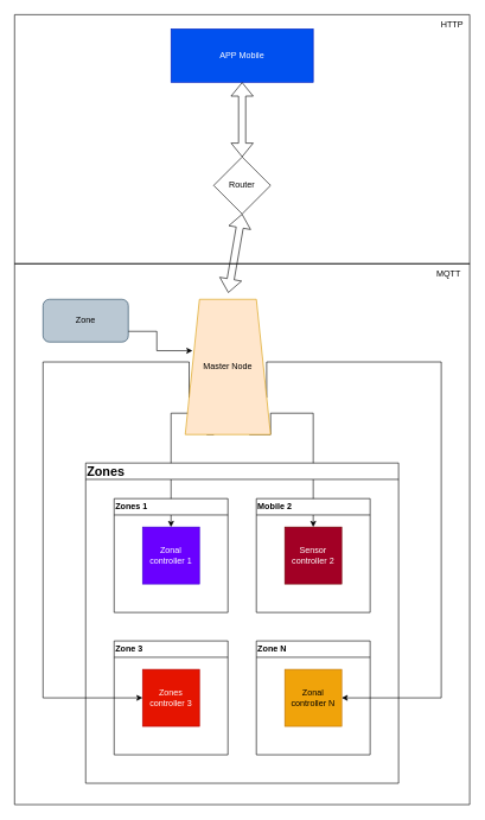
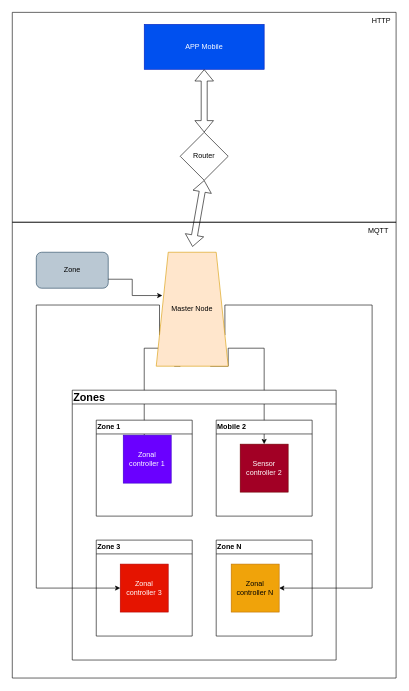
  <mxCell id="0" />
  <mxCell id="1" parent="0" />
  <mxCell id="2" value="APP Mobile" style="whiteSpace=wrap;html=1;fillColor=#0050ef;fontColor=#ffffff;strokeColor=#001DBC;" parent="1" vertex="1"><mxGeometry x="240" y="40" width="200" height="75" as="geometry" /></mxCell>
  <mxCell id="3" value="Router" style="rhombus;whiteSpace=wrap;html=1;" parent="1" vertex="1"><mxGeometry x="300" y="220" width="80" height="80" as="geometry" /></mxCell>
  <mxCell id="4" value="" style="shape=flexArrow;endArrow=classic;startArrow=classic;html=1;rounded=0;exitX=0.5;exitY=0;exitDx=0;exitDy=0;entryX=0.5;entryY=1;entryDx=0;entryDy=0;" parent="1" source="3" target="2" edge="1"><mxGeometry width="100" height="100" relative="1" as="geometry"><mxPoint x="424.75" y="390" as="sourcePoint" /><mxPoint x="524.75" y="290" as="targetPoint" /></mxGeometry></mxCell>
  <mxCell id="5" style="edgeStyle=orthogonalEdgeStyle;rounded=0;orthogonalLoop=1;jettySize=auto;html=1;exitX=0.25;exitY=1;exitDx=0;exitDy=0;" parent="1" source="9" target="22" edge="1"><mxGeometry relative="1" as="geometry"><Array as="points"><mxPoint x="300" y="580" /><mxPoint x="240" y="580" /></Array></mxGeometry></mxCell>
  <mxCell id="6" style="edgeStyle=orthogonalEdgeStyle;rounded=0;orthogonalLoop=1;jettySize=auto;html=1;exitX=0.75;exitY=1;exitDx=0;exitDy=0;" parent="1" source="9" target="14" edge="1"><mxGeometry relative="1" as="geometry"><Array as="points"><mxPoint x="380" y="580" /><mxPoint x="440" y="580" /></Array></mxGeometry></mxCell>
  <mxCell id="7" style="edgeStyle=orthogonalEdgeStyle;rounded=0;orthogonalLoop=1;jettySize=auto;html=1;exitX=0;exitY=0.75;exitDx=0;exitDy=0;entryX=0;entryY=0.5;entryDx=0;entryDy=0;" parent="1" source="9" target="18" edge="1"><mxGeometry relative="1" as="geometry"><mxPoint x="20" y="982.5" as="targetPoint" /><Array as="points"><mxPoint x="60" y="508" /><mxPoint x="60" y="980" /></Array></mxGeometry></mxCell>
  <mxCell id="8" style="edgeStyle=orthogonalEdgeStyle;rounded=0;orthogonalLoop=1;jettySize=auto;html=1;exitX=1;exitY=0.75;exitDx=0;exitDy=0;entryX=1;entryY=0.5;entryDx=0;entryDy=0;" parent="1" source="9" target="16" edge="1"><mxGeometry relative="1" as="geometry"><Array as="points"><mxPoint x="620" y="508" /><mxPoint x="620" y="980" /></Array></mxGeometry></mxCell>
  <mxCell id="9" value="&lt;div&gt;Master Node&lt;/div&gt;" style="shape=trapezoid;perimeter=trapezoidPerimeter;whiteSpace=wrap;html=1;fixedSize=1;fillColor=#ffe6cc;strokeColor=#d79b00;" parent="1" vertex="1"><mxGeometry x="260" y="420" width="120" height="190" as="geometry" /></mxCell>
  <mxCell id="10" value="" style="shape=flexArrow;endArrow=classic;startArrow=classic;html=1;rounded=0;exitX=0.504;exitY=-0.048;exitDx=0;exitDy=0;exitPerimeter=0;entryX=0.5;entryY=1;entryDx=0;entryDy=0;" parent="1" source="9" target="3" edge="1"><mxGeometry width="100" height="100" relative="1" as="geometry"><mxPoint x="344.75" y="400" as="sourcePoint" /><mxPoint x="454.75" y="240" as="targetPoint" /></mxGeometry></mxCell>
  <mxCell id="11" value="&lt;h2&gt;Zones&lt;/h2&gt;" style="swimlane;whiteSpace=wrap;html=1;align=left;" parent="1" vertex="1"><mxGeometry x="120" y="650" width="440" height="450" as="geometry"><mxRectangle x="310" y="440" width="90" height="60" as="alternateBounds" /></mxGeometry></mxCell>
- <mxCell id="12" value="Zones 1" style="swimlane;whiteSpace=wrap;html=1;align=left;" parent="11" vertex="1"><mxGeometry x="40" y="50" width="160" height="160" as="geometry"><mxRectangle x="310" y="440" width="90" height="60" as="alternateBounds" /></mxGeometry></mxCell>
+ <mxCell id="12" value="Zone 1" style="swimlane;whiteSpace=wrap;html=1;align=left;" parent="11" vertex="1"><mxGeometry x="40" y="50" width="160" height="160" as="geometry"><mxRectangle x="310" y="440" width="90" height="60" as="alternateBounds" /></mxGeometry></mxCell>
  <mxCell id="13" value="Mobile 2" style="swimlane;whiteSpace=wrap;html=1;align=left;" parent="11" vertex="1"><mxGeometry x="240" y="50" width="160" height="160" as="geometry"><mxRectangle x="310" y="440" width="90" height="60" as="alternateBounds" /></mxGeometry></mxCell>
  <mxCell id="14" value="Sensor controller 2" style="whiteSpace=wrap;html=1;aspect=fixed;fillColor=#a20025;fontColor=#ffffff;strokeColor=#6F0000;" parent="13" vertex="1"><mxGeometry x="40" y="40" width="80" height="80" as="geometry" /></mxCell>
  <mxCell id="15" value="Zone N" style="swimlane;whiteSpace=wrap;html=1;align=left;" parent="11" vertex="1"><mxGeometry x="240" y="250" width="160" height="160" as="geometry"><mxRectangle x="310" y="440" width="90" height="60" as="alternateBounds" /></mxGeometry></mxCell>
- <mxCell id="16" value="Zonal controller N" style="whiteSpace=wrap;html=1;aspect=fixed;fillColor=#f0a30a;fontColor=#000000;strokeColor=#BD7000;" parent="15" vertex="1"><mxGeometry x="40" y="40" width="80" height="80" as="geometry" /></mxCell>
+ <mxCell id="16" value="Zonal controller N" style="whiteSpace=wrap;html=1;aspect=fixed;fillColor=#f0a30a;fontColor=#000000;strokeColor=#BD7000;" parent="15" vertex="1"><mxGeometry x="25" y="40" width="80" height="80" as="geometry" /></mxCell>
  <mxCell id="17" value="Zone 3" style="swimlane;whiteSpace=wrap;html=1;align=left;" parent="11" vertex="1"><mxGeometry x="40" y="250" width="160" height="160" as="geometry"><mxRectangle x="310" y="440" width="90" height="60" as="alternateBounds" /></mxGeometry></mxCell>
- <mxCell id="18" value="Zones controller 3" style="whiteSpace=wrap;html=1;aspect=fixed;fillColor=#e51400;fontColor=#ffffff;strokeColor=#B20000;" parent="17" vertex="1"><mxGeometry x="40" y="40" width="80" height="80" as="geometry" /></mxCell>
+ <mxCell id="18" value="Zonal controller 3" style="whiteSpace=wrap;html=1;aspect=fixed;fillColor=#e51400;fontColor=#ffffff;strokeColor=#B20000;" parent="17" vertex="1"><mxGeometry x="40" y="40" width="80" height="80" as="geometry" /></mxCell>
  <mxCell id="19" value="" style="swimlane;startSize=0;" parent="1" vertex="1"><mxGeometry x="20" y="370" width="640" height="760" as="geometry" /></mxCell>
  <mxCell id="20" value="MQTT" style="text;html=1;align=center;verticalAlign=middle;resizable=0;points=[];autosize=1;strokeColor=none;fillColor=none;" parent="19" vertex="1"><mxGeometry x="580" width="60" height="30" as="geometry" /></mxCell>
  <mxCell id="21" value="Zone" style="rounded=1;whiteSpace=wrap;html=1;fillColor=#bac8d3;strokeColor=#23445d;" parent="19" vertex="1"><mxGeometry x="40" y="50" width="120" height="60" as="geometry" /></mxCell>
- <mxCell id="22" value="Zonal controller 1" style="whiteSpace=wrap;html=1;aspect=fixed;fillColor=#6a00ff;fontColor=#ffffff;strokeColor=#3700CC;" parent="19" vertex="1"><mxGeometry x="180" y="370" width="80" height="80" as="geometry" /></mxCell>
+ <mxCell id="22" value="Zonal controller 1" style="whiteSpace=wrap;html=1;aspect=fixed;fillColor=#6a00ff;fontColor=#ffffff;strokeColor=#3700CC;" parent="19" vertex="1"><mxGeometry x="185" y="355" width="80" height="80" as="geometry" /></mxCell>
  <mxCell id="23" value="" style="swimlane;startSize=0;" parent="1" vertex="1"><mxGeometry x="20" width="640" height="350" as="geometry" y="20" /></mxCell>
  <mxCell id="24" value="HTTP" style="text;html=1;align=center;verticalAlign=middle;resizable=0;points=[];autosize=1;strokeColor=none;fillColor=none;" parent="23" vertex="1"><mxGeometry x="590" width="50" height="30" as="geometry" /></mxCell>
  <mxCell id="25" style="edgeStyle=orthogonalEdgeStyle;rounded=0;orthogonalLoop=1;jettySize=auto;html=1;exitX=1;exitY=0.75;exitDx=0;exitDy=0;entryX=0.085;entryY=0.38;entryDx=0;entryDy=0;entryPerimeter=0;" parent="1" source="21" target="9" edge="1"><mxGeometry relative="1" as="geometry" /></mxCell>
